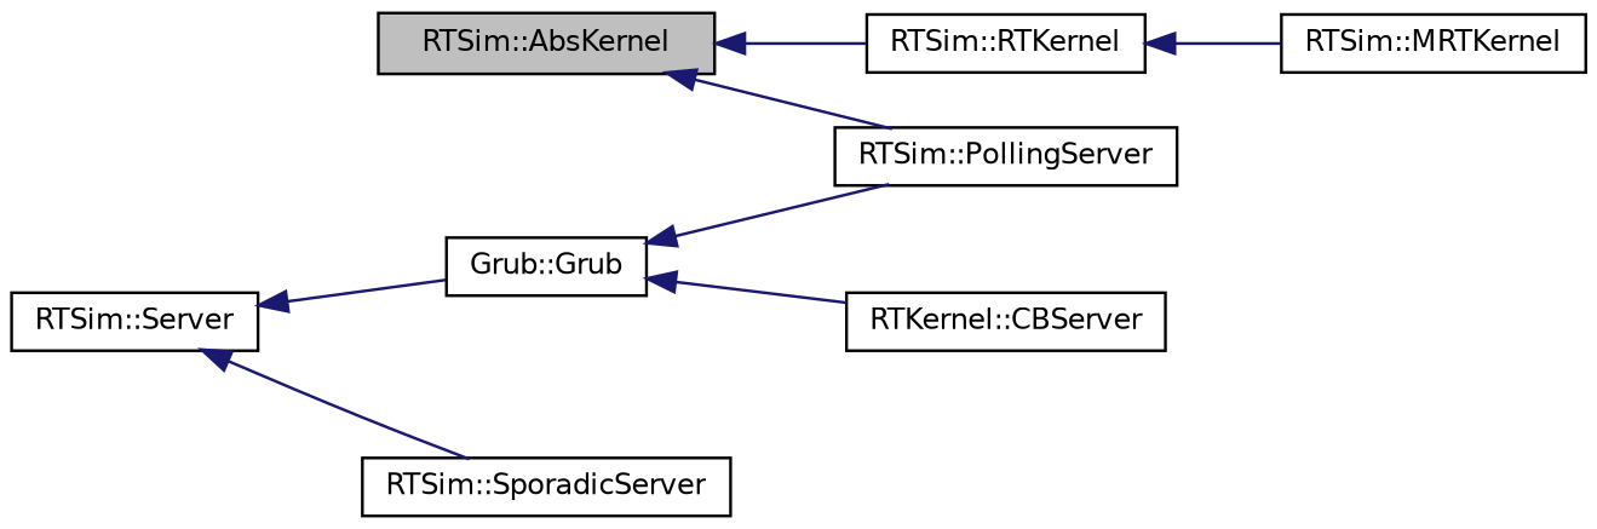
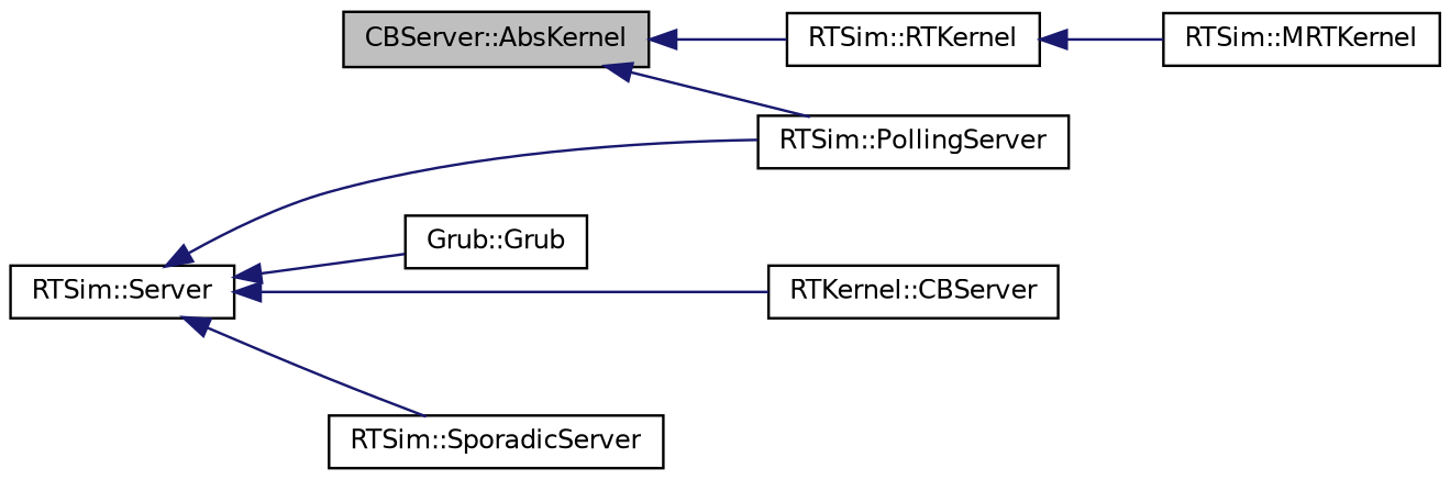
  digraph {
    rankdir=LR
    node [color=black fillcolor=white fontname=Helvetica fontsize=10 shape=record style=filled]
    edge [color=midnightblue dir=back fontname=Helvetica fontsize=10 labelfontname=Helvetica labelfontsize=10 style=solid]
-   n1 [fillcolor=grey75 fontcolor=black height=0.2 label="RTSim::AbsKernel" width=0.4]
+   n1 [fillcolor=grey75 fontcolor=black height=0.2 label="CBServer::AbsKernel" width=0.4]
    n2 [height=0.2 label="RTSim::RTKernel" width=0.4]
    n3 [height=0.2 label="RTSim::PollingServer" width=0.4]
    n4 [height=0.2 label="RTSim::MRTKernel" width=0.4]
    n5 [height=0.2 label="RTSim::Server" width=0.4]
    n6 [height=0.2 label="RTKernel::CBServer" width=0.4]
    n7 [height=0.2 label="Grub::Grub" width=0.4]
    n8 [height=0.2 label="RTSim::SporadicServer" width=0.4]
    n1 -> n2
    n1 -> n3
    n2 -> n4
-   n7 -> n3
-   n7 -> n6
+   n5 -> n3
+   n5 -> n6
    n5 -> n7
    n5 -> n8
  }
